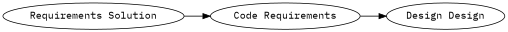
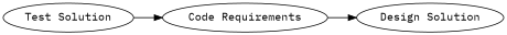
  digraph {
    fontname="IBM Plex Mono"
    rankdir=LR
    node [fontname="IBM Plex Mono"]
    edge [fontname="IBM Plex Mono"]
    n1 [label="Code Requirements"]
-   "Design Solution" [label="Design Design"]
-   "Test Solution" [label="Requirements Solution"]
+   "Design Solution"
+   "Test Solution"
    n1 -> "Design Solution"
    "Test Solution" -> n1
  }
